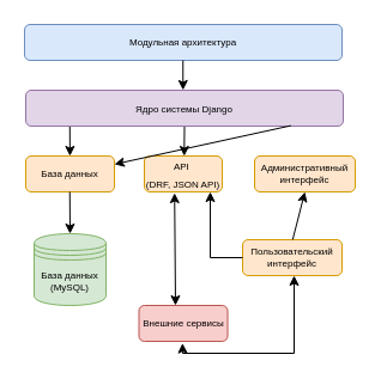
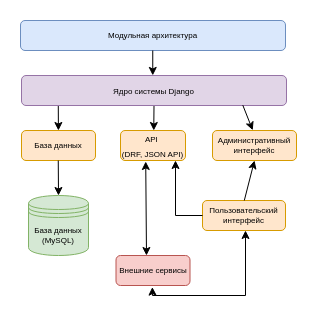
  <mxCell id="0" />
  <mxCell id="1" parent="0" />
  <mxCell id="2" value="&lt;h6&gt;&lt;span style=&quot;font-size: 8px; font-weight: 400;&quot;&gt;База данных (MySQL)&lt;/span&gt;&lt;/h6&gt;" style="shape=datastore;whiteSpace=wrap;html=1;fillColor=#d5e8d4;strokeColor=#82b366;" parent="1" vertex="1"><mxGeometry x="28" y="195" width="60" height="60" as="geometry" /></mxCell>
  <mxCell id="3" value="&lt;h6&gt;&lt;span style=&quot;font-size: 8px; font-weight: 400;&quot;&gt;База данных&lt;/span&gt;&lt;/h6&gt;" style="rounded=1;whiteSpace=wrap;html=1;fillColor=#ffe6cc;strokeColor=#d79b00;" parent="1" vertex="1"><mxGeometry x="21" y="130" width="74" height="30" as="geometry" /></mxCell>
  <mxCell id="4" value="&lt;h6&gt;&lt;span style=&quot;font-size: 8px; font-weight: 400;&quot;&gt;Административный интерфейс&lt;/span&gt;&lt;/h6&gt;" style="rounded=1;whiteSpace=wrap;html=1;fillColor=#ffe6cc;strokeColor=#d79b00;" parent="1" vertex="1"><mxGeometry x="212" y="130" width="84" height="30" as="geometry" /></mxCell>
  <mxCell id="5" value="" style="endArrow=classic;html=1;rounded=0;" parent="1" edge="1"><mxGeometry width="50" height="50" relative="1" as="geometry"><mxPoint x="57.76" y="160" as="sourcePoint" /><mxPoint x="58" y="195" as="targetPoint" /></mxGeometry></mxCell>
  <mxCell id="6" value="" style="endArrow=classic;html=1;rounded=0;" parent="1" edge="1" target="3"><mxGeometry width="50" height="50" relative="1" as="geometry"><mxPoint x="57.76" y="100" as="sourcePoint" /><mxPoint x="57.76" y="120" as="targetPoint" /></mxGeometry></mxCell>
  <mxCell id="7" value="" style="endArrow=classic;html=1;rounded=0;exitX=0.5;exitY=1;exitDx=0;exitDy=0;" parent="1" edge="1" source="11"><mxGeometry width="50" height="50" relative="1" as="geometry"><mxPoint x="153.26" y="110" as="sourcePoint" /><mxPoint x="153.26" y="130" as="targetPoint" /></mxGeometry></mxCell>
  <mxCell id="8" value="&lt;h6&gt;&lt;font style=&quot;font-size: 8px; font-weight: normal;&quot;&gt;Модульная архитектура&lt;/font&gt;&lt;/h6&gt;" style="rounded=1;whiteSpace=wrap;html=1;fillColor=#dae8fc;strokeColor=#6c8ebf;" parent="1" vertex="1"><mxGeometry x="20" y="20" width="265" height="30" as="geometry" /></mxCell>
  <mxCell id="9" value="&lt;span style=&quot;font-size: 8px;&quot;&gt;API&amp;nbsp;&lt;/span&gt;&lt;div&gt;&lt;span style=&quot;font-size: 8px;&quot;&gt;(DRF, JSON API)&lt;/span&gt;&lt;/div&gt;" style="rounded=1;whiteSpace=wrap;html=1;fillColor=#ffe6cc;strokeColor=#d79b00;" parent="1" vertex="1"><mxGeometry x="120" y="130" width="65" height="30" as="geometry" /></mxCell>
  <mxCell id="10" value="" style="endArrow=classic;html=1;rounded=0;" parent="1" edge="1"><mxGeometry width="50" height="50" relative="1" as="geometry"><mxPoint x="152.26" y="50" as="sourcePoint" /><mxPoint x="152.26" y="74.94" as="targetPoint" /></mxGeometry></mxCell>
  <mxCell id="11" value="&lt;span style=&quot;font-size: 8px;&quot;&gt;Ядро системы Django&lt;/span&gt;" style="rounded=1;whiteSpace=wrap;html=1;fillColor=#e1d5e7;strokeColor=#9673a6;" vertex="1" parent="1"><mxGeometry x="21" y="75" width="265" height="30" as="geometry" /></mxCell>
  <mxCell id="12" value="&lt;h6&gt;&lt;span style=&quot;font-size: 8px; font-weight: 400;&quot;&gt;Внешние сервисы&lt;/span&gt;&lt;/h6&gt;" style="rounded=1;whiteSpace=wrap;html=1;fillColor=#f8cecc;strokeColor=#b85450;" vertex="1" parent="1"><mxGeometry x="115.5" y="255" width="74" height="30" as="geometry" /></mxCell>
  <mxCell id="13" value="&lt;h6&gt;&lt;span style=&quot;font-size: 8px; font-weight: 400;&quot;&gt;Пользовательский интерфейс&lt;/span&gt;&lt;/h6&gt;" style="rounded=1;whiteSpace=wrap;html=1;fillColor=#ffe6cc;strokeColor=#d79b00;" vertex="1" parent="1"><mxGeometry x="202" y="200" width="83" height="30" as="geometry" /></mxCell>
- <mxCell id="14" value="" style="endArrow=classic;html=1;rounded=0;exitX=0.835;exitY=0.987;exitDx=0;exitDy=0;exitPerimeter=0;" edge="1" parent="1" source="11" target="3"><mxGeometry width="50" height="50" relative="1" as="geometry"><mxPoint x="310" y="120" as="sourcePoint" /><mxPoint x="310" y="100" as="targetPoint" /></mxGeometry></mxCell>
+ <mxCell id="14" value="" style="endArrow=classic;html=1;rounded=0;exitX=0.835;exitY=0.987;exitDx=0;exitDy=0;exitPerimeter=0;entryX=0.479;entryY=-0.009;entryDx=0;entryDy=0;entryPerimeter=0;" edge="1" parent="1" source="11" target="4"><mxGeometry width="50" height="50" relative="1" as="geometry"><mxPoint x="310" y="120" as="sourcePoint" /><mxPoint x="310" y="100" as="targetPoint" /></mxGeometry></mxCell>
  <mxCell id="15" value="" style="endArrow=classic;html=1;rounded=0;entryX=0.5;entryY=1;entryDx=0;entryDy=0;" edge="1" parent="1" target="4"><mxGeometry width="50" height="50" relative="1" as="geometry"><mxPoint x="243.8" y="200" as="sourcePoint" /><mxPoint x="243.8" y="180" as="targetPoint" /></mxGeometry></mxCell>
  <mxCell id="16" value="" style="endArrow=classic;html=1;rounded=0;exitX=0;exitY=0.5;exitDx=0;exitDy=0;" edge="1" parent="1" source="13"><mxGeometry width="50" height="50" relative="1" as="geometry"><mxPoint x="175" y="180" as="sourcePoint" /><mxPoint x="175" y="160" as="targetPoint" /><Array as="points"><mxPoint x="175" y="215" /></Array></mxGeometry></mxCell>
  <mxCell id="17" value="" style="endArrow=classic;startArrow=classic;html=1;rounded=0;entryX=0.388;entryY=1.033;entryDx=0;entryDy=0;entryPerimeter=0;exitX=0.412;exitY=0;exitDx=0;exitDy=0;exitPerimeter=0;" edge="1" parent="1" source="12" target="9"><mxGeometry width="50" height="50" relative="1" as="geometry"><mxPoint x="105" y="240" as="sourcePoint" /><mxPoint x="155" y="190" as="targetPoint" /></mxGeometry></mxCell>
  <mxCell id="18" value="" style="endArrow=classic;startArrow=classic;html=1;rounded=0;exitX=0.491;exitY=1.052;exitDx=0;exitDy=0;exitPerimeter=0;" edge="1" parent="1" source="12"><mxGeometry width="50" height="50" relative="1" as="geometry"><mxPoint x="195" y="320" as="sourcePoint" /><mxPoint x="245" y="230" as="targetPoint" /><Array as="points"><mxPoint x="152" y="295" /><mxPoint x="245" y="295" /></Array></mxGeometry></mxCell>
